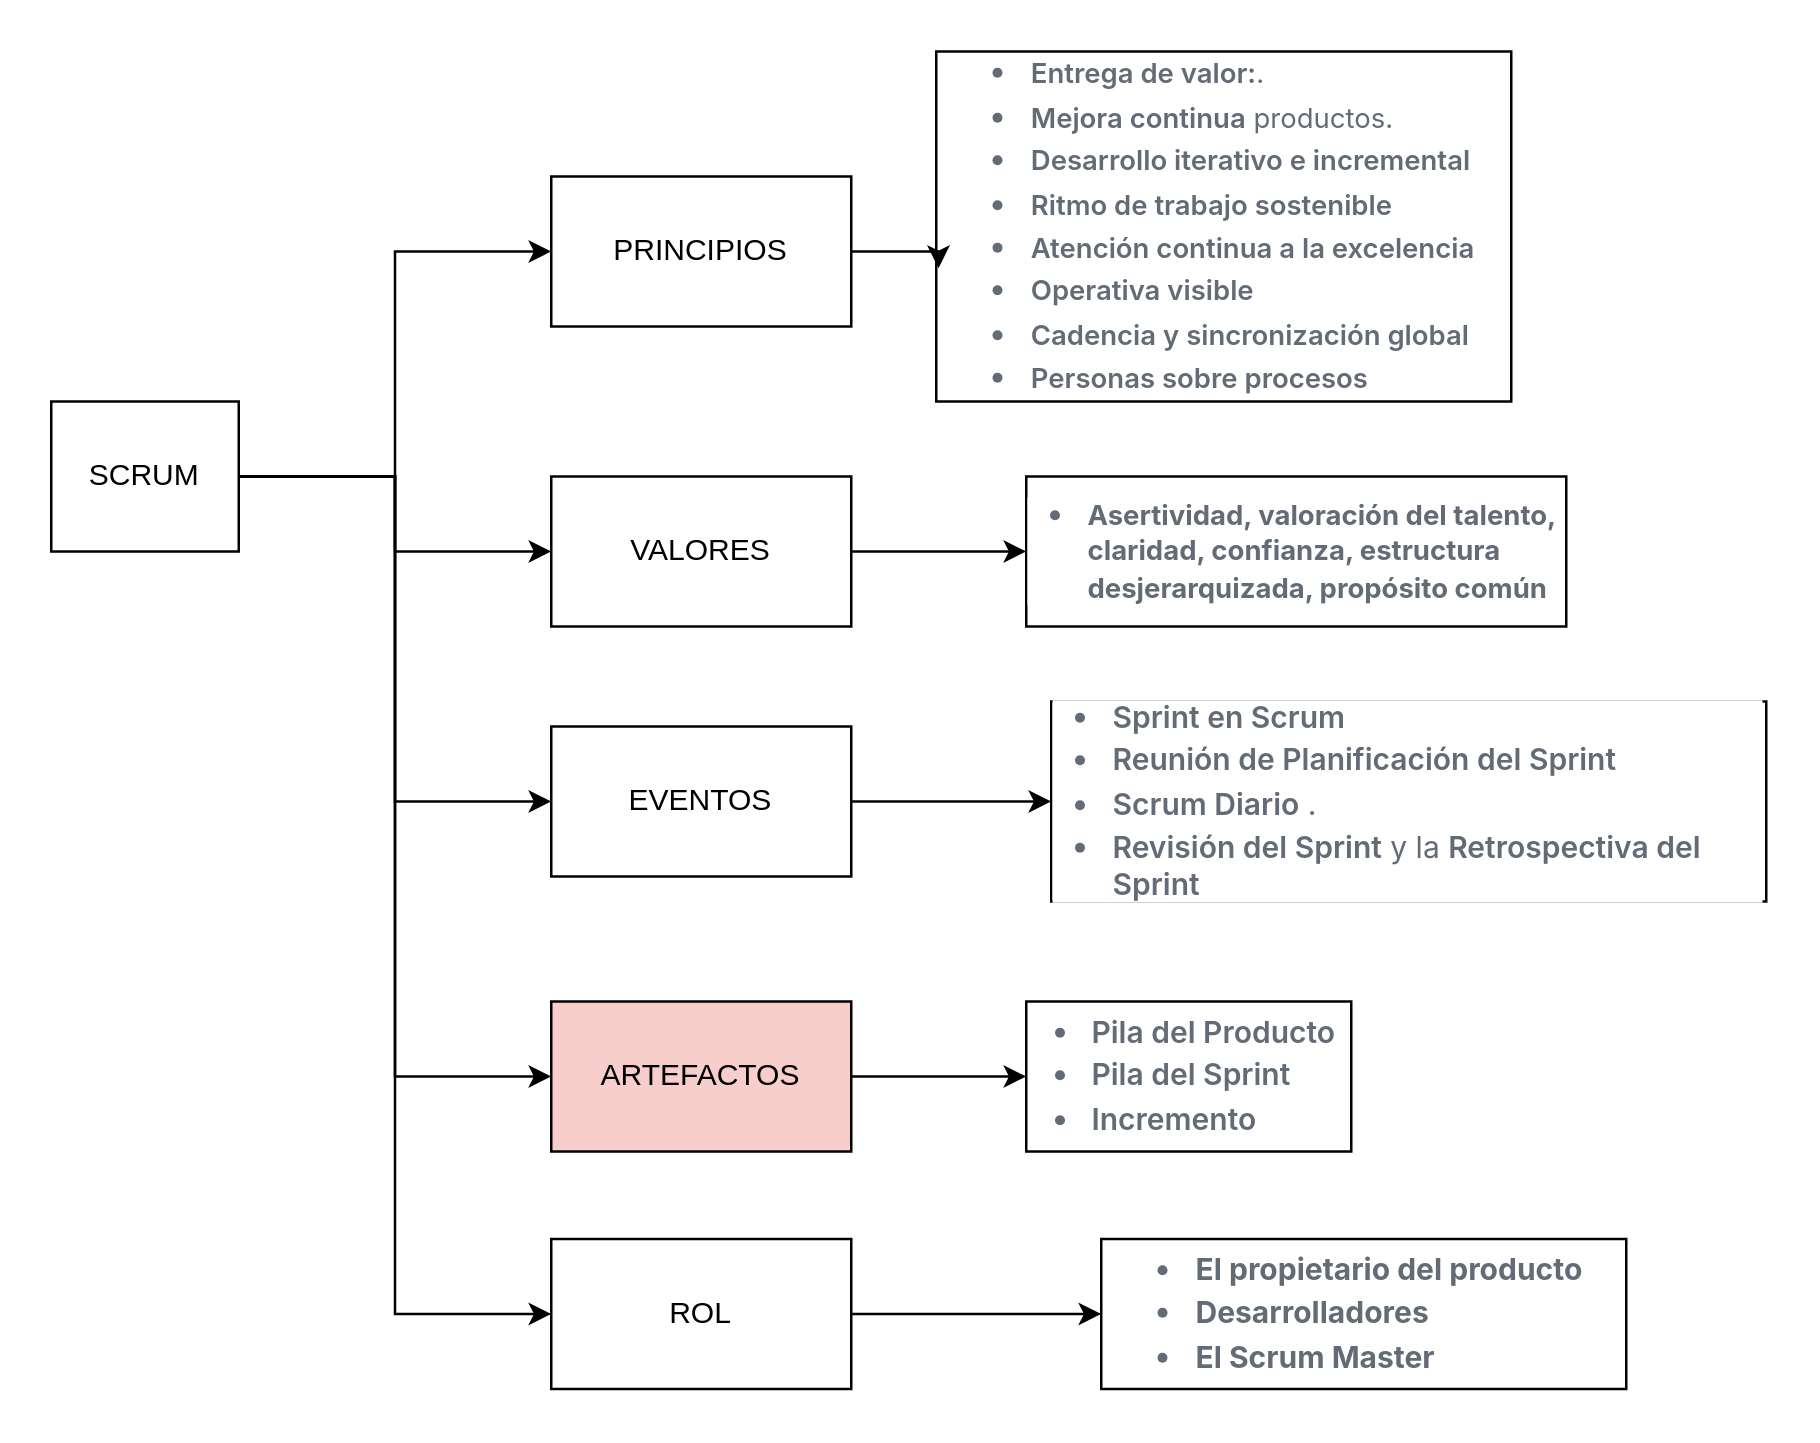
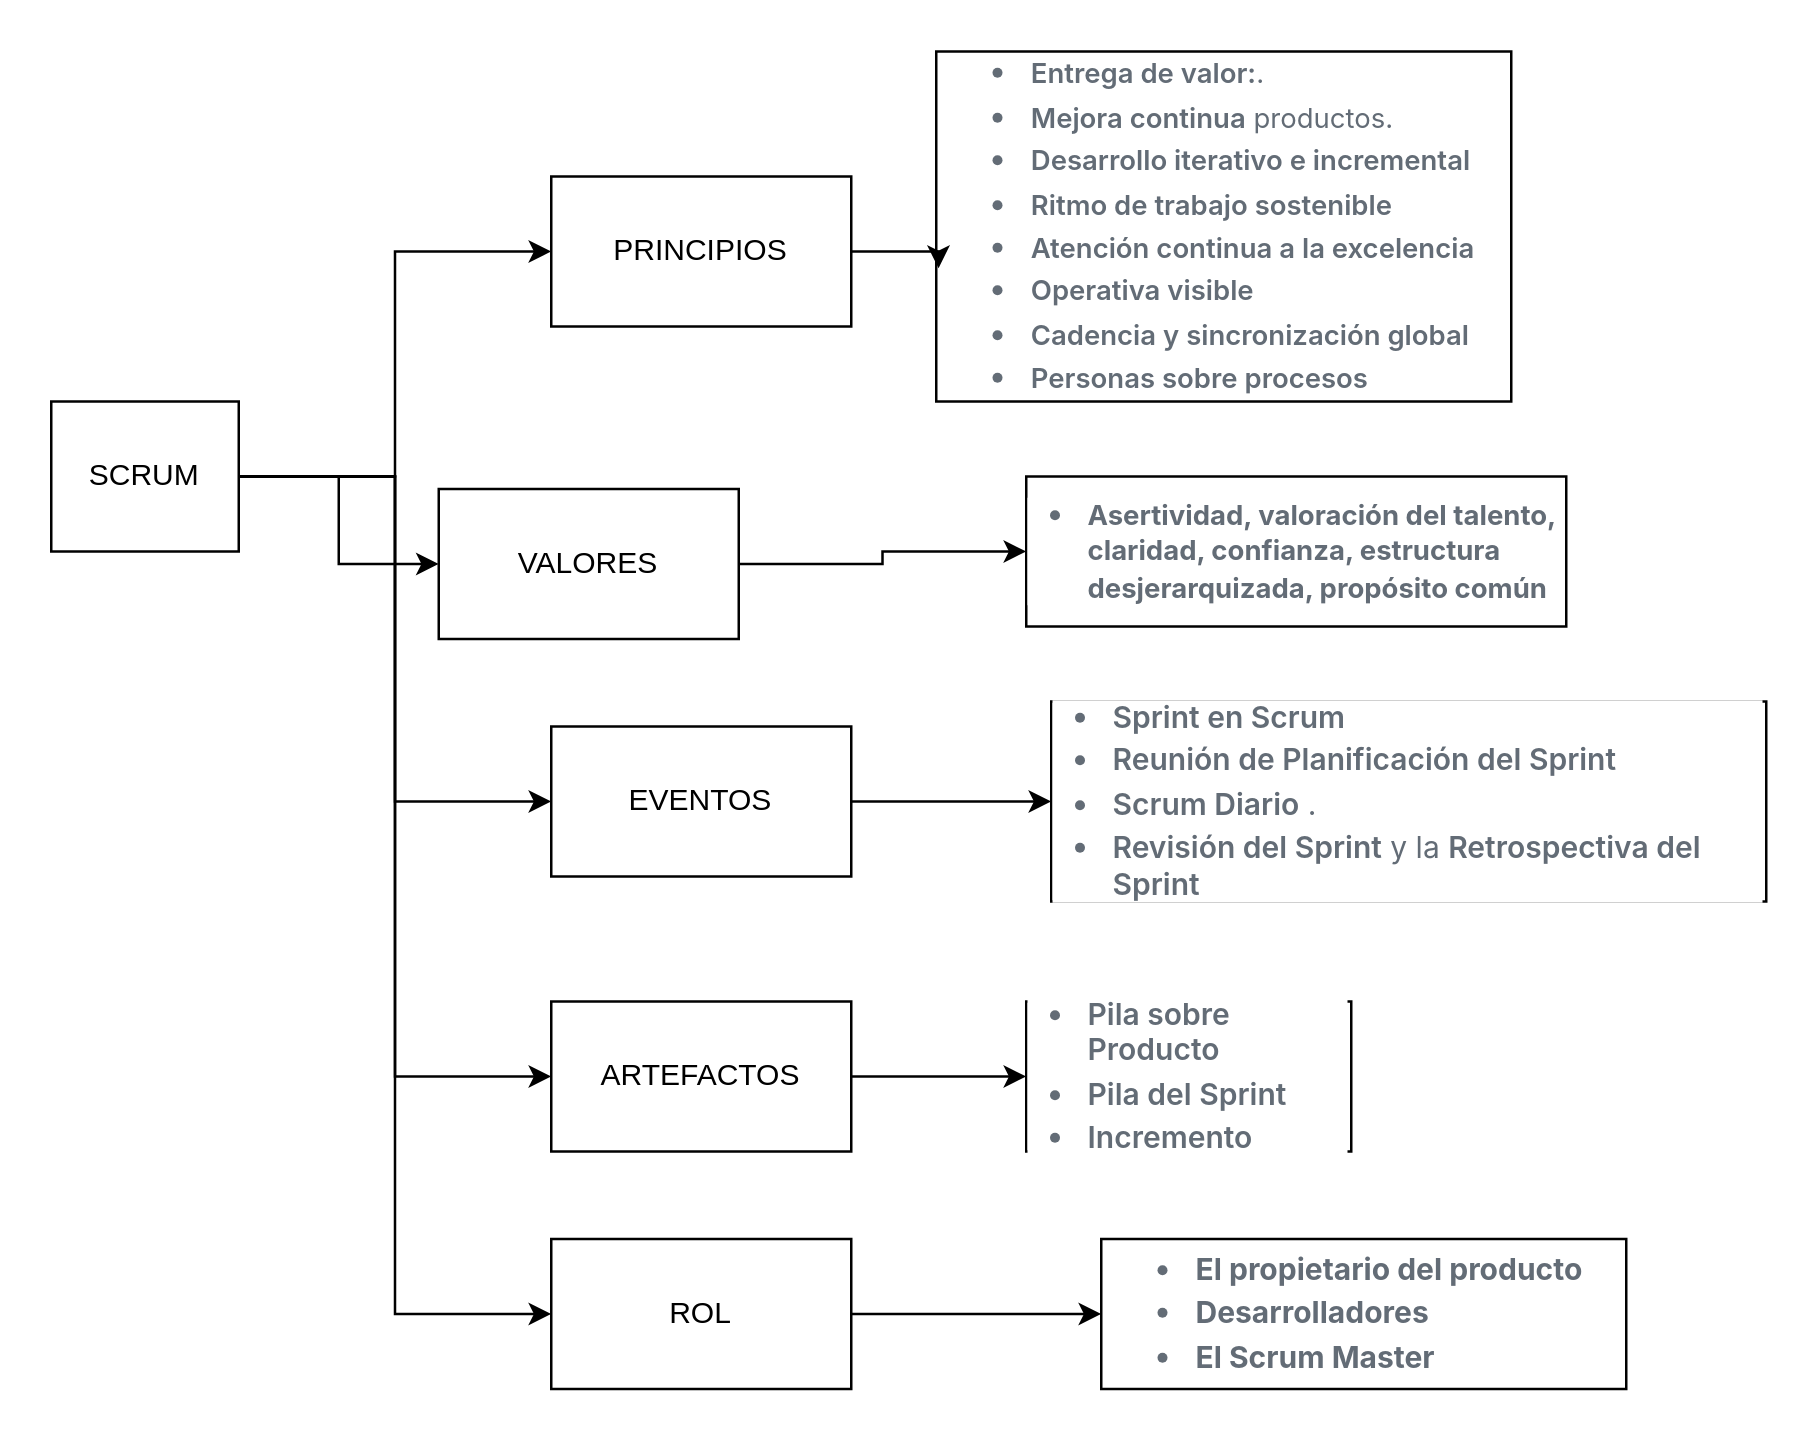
  <mxCell id="0" />
  <mxCell id="1" parent="0" />
  <mxCell id="2" style="edgeStyle=orthogonalEdgeStyle;rounded=0;orthogonalLoop=1;jettySize=auto;html=1;entryX=0;entryY=0.5;entryDx=0;entryDy=0;" edge="1" parent="1" source="7" target="15"><mxGeometry relative="1" as="geometry" /></mxCell>
  <mxCell id="3" style="edgeStyle=orthogonalEdgeStyle;rounded=0;orthogonalLoop=1;jettySize=auto;html=1;entryX=0;entryY=0.5;entryDx=0;entryDy=0;" edge="1" parent="1" source="7" target="18"><mxGeometry relative="1" as="geometry" /></mxCell>
  <mxCell id="4" style="edgeStyle=orthogonalEdgeStyle;rounded=0;orthogonalLoop=1;jettySize=auto;html=1;entryX=0;entryY=0.5;entryDx=0;entryDy=0;" edge="1" parent="1" source="7" target="8"><mxGeometry relative="1" as="geometry" /></mxCell>
  <mxCell id="5" style="edgeStyle=orthogonalEdgeStyle;rounded=0;orthogonalLoop=1;jettySize=auto;html=1;entryX=0;entryY=0.5;entryDx=0;entryDy=0;" edge="1" parent="1" source="7" target="10"><mxGeometry relative="1" as="geometry" /></mxCell>
  <mxCell id="6" style="edgeStyle=orthogonalEdgeStyle;rounded=0;orthogonalLoop=1;jettySize=auto;html=1;entryX=0;entryY=0.5;entryDx=0;entryDy=0;" edge="1" parent="1" source="7" target="21"><mxGeometry relative="1" as="geometry" /></mxCell>
  <mxCell id="7" value="SCRUM" style="rounded=0;whiteSpace=wrap;html=1;" vertex="1" parent="1"><mxGeometry x="20" y="160" width="75" height="60" as="geometry" /></mxCell>
  <mxCell id="8" value="PRINCIPIOS" style="rounded=0;whiteSpace=wrap;html=1;" vertex="1" parent="1"><mxGeometry x="220" y="70" width="120" height="60" as="geometry" /></mxCell>
  <mxCell id="9" value="" style="edgeStyle=orthogonalEdgeStyle;rounded=0;orthogonalLoop=1;jettySize=auto;html=1;" edge="1" parent="1" source="10" target="13"><mxGeometry relative="1" as="geometry" /></mxCell>
- <mxCell id="10" value="VALORES" style="rounded=0;whiteSpace=wrap;html=1;" vertex="1" parent="1"><mxGeometry x="220" y="190" width="120" height="60" as="geometry" /></mxCell>
+ <mxCell id="10" value="VALORES" style="rounded=0;whiteSpace=wrap;html=1;" vertex="1" parent="1"><mxGeometry x="175" y="195" width="120" height="60" as="geometry" /></mxCell>
  <mxCell id="11" value="&lt;ul style=&quot;box-sizing: border-box; padding-left: 2em; margin-top: 0px; margin-bottom: 0px; color: rgb(99, 108, 118); font-family: -apple-system, BlinkMacSystemFont, &amp;quot;Segoe UI&amp;quot;, &amp;quot;Noto Sans&amp;quot;, Helvetica, Arial, sans-serif, &amp;quot;Apple Color Emoji&amp;quot;, &amp;quot;Segoe UI Emoji&amp;quot;; text-align: start; background-color: rgb(255, 255, 255);&quot;&gt;&lt;li style=&quot;box-sizing: border-box;&quot;&gt;&lt;font style=&quot;font-size: 11px;&quot;&gt;&lt;span style=&quot;box-sizing: border-box; font-weight: var(--base-text-weight-semibold, 600);&quot;&gt;Entrega de valor:&lt;/span&gt;&lt;font style=&quot;&quot;&gt;.&lt;/font&gt;&lt;/font&gt;&lt;/li&gt;&lt;li style=&quot;box-sizing: border-box; margin-top: 0.25em;&quot;&gt;&lt;font style=&quot;font-size: 11px;&quot;&gt;&lt;span style=&quot;box-sizing: border-box; font-weight: var(--base-text-weight-semibold, 600);&quot;&gt;Mejora continua&lt;/span&gt;&lt;font style=&quot;&quot;&gt;&amp;nbsp;productos.&lt;/font&gt;&lt;/font&gt;&lt;/li&gt;&lt;li style=&quot;box-sizing: border-box; margin-top: 0.25em;&quot;&gt;&lt;span style=&quot;box-sizing: border-box; font-weight: var(--base-text-weight-semibold, 600);&quot;&gt;&lt;font style=&quot;font-size: 11px;&quot;&gt;Desarrollo iterativo e incremental&lt;/font&gt;&lt;/span&gt;&lt;/li&gt;&lt;li style=&quot;box-sizing: border-box; margin-top: 0.25em;&quot;&gt;&lt;span style=&quot;box-sizing: border-box; font-weight: var(--base-text-weight-semibold, 600);&quot;&gt;&lt;font style=&quot;font-size: 11px;&quot;&gt;Ritmo de trabajo sostenible&lt;/font&gt;&lt;/span&gt;&lt;/li&gt;&lt;li style=&quot;box-sizing: border-box; margin-top: 0.25em;&quot;&gt;&lt;span style=&quot;box-sizing: border-box; font-weight: var(--base-text-weight-semibold, 600);&quot;&gt;&lt;font style=&quot;font-size: 11px;&quot;&gt;Atención continua a la excelencia&lt;/font&gt;&lt;/span&gt;&lt;/li&gt;&lt;li style=&quot;box-sizing: border-box; margin-top: 0.25em;&quot;&gt;&lt;span style=&quot;box-sizing: border-box; font-weight: var(--base-text-weight-semibold, 600);&quot;&gt;&lt;font style=&quot;font-size: 11px;&quot;&gt;Operativa visible&lt;/font&gt;&lt;/span&gt;&lt;/li&gt;&lt;li style=&quot;box-sizing: border-box; margin-top: 0.25em;&quot;&gt;&lt;span style=&quot;box-sizing: border-box; font-weight: var(--base-text-weight-semibold, 600);&quot;&gt;&lt;font style=&quot;font-size: 11px;&quot;&gt;Cadencia y sincronización global&lt;/font&gt;&lt;/span&gt;&lt;/li&gt;&lt;li style=&quot;box-sizing: border-box; margin-top: 0.25em;&quot;&gt;&lt;span style=&quot;box-sizing: border-box; font-weight: var(--base-text-weight-semibold, 600);&quot;&gt;&lt;font style=&quot;font-size: 11px;&quot;&gt;Personas sobre procesos&lt;/font&gt;&lt;/span&gt;&lt;/li&gt;&lt;/ul&gt;" style="rounded=0;whiteSpace=wrap;html=1;" vertex="1" parent="1"><mxGeometry x="374" y="20" width="230" height="140" as="geometry" /></mxCell>
  <mxCell id="12" style="edgeStyle=orthogonalEdgeStyle;rounded=0;orthogonalLoop=1;jettySize=auto;html=1;exitX=1;exitY=0.5;exitDx=0;exitDy=0;entryX=0.004;entryY=0.619;entryDx=0;entryDy=0;entryPerimeter=0;" edge="1" parent="1" source="8" target="11"><mxGeometry relative="1" as="geometry" /></mxCell>
  <mxCell id="13" value="&lt;ul style=&quot;box-sizing: border-box; padding-left: 2em; margin-top: 0px; margin-bottom: 0px; color: rgb(99, 108, 118); font-family: -apple-system, BlinkMacSystemFont, &amp;quot;Segoe UI&amp;quot;, &amp;quot;Noto Sans&amp;quot;, Helvetica, Arial, sans-serif, &amp;quot;Apple Color Emoji&amp;quot;, &amp;quot;Segoe UI Emoji&amp;quot;; text-align: start; background-color: rgb(255, 255, 255);&quot;&gt;&lt;li style=&quot;box-sizing: border-box;&quot;&gt;&lt;span style=&quot;&quot;&gt;&lt;font style=&quot;font-size: 11px;&quot;&gt;&lt;b&gt;Asertividad, valoración del talento, claridad, confianza, estructura desjerarquizada, propósito común&lt;/b&gt;&lt;/font&gt;&lt;/span&gt;&lt;br&gt;&lt;/li&gt;&lt;/ul&gt;" style="rounded=0;whiteSpace=wrap;html=1;" vertex="1" parent="1"><mxGeometry x="410" y="190" width="216" height="60" as="geometry" /></mxCell>
  <mxCell id="14" value="" style="edgeStyle=orthogonalEdgeStyle;rounded=0;orthogonalLoop=1;jettySize=auto;html=1;" edge="1" parent="1" source="15" target="16"><mxGeometry relative="1" as="geometry" /></mxCell>
  <mxCell id="15" value="EVENTOS" style="rounded=0;whiteSpace=wrap;html=1;" vertex="1" parent="1"><mxGeometry x="220" y="290" width="120" height="60" as="geometry" /></mxCell>
  <mxCell id="16" value="&lt;ul style=&quot;box-sizing: border-box; padding-left: 2em; margin-top: 0px; margin-bottom: 0px; color: rgb(99, 108, 118); font-family: -apple-system, BlinkMacSystemFont, &amp;quot;Segoe UI&amp;quot;, &amp;quot;Noto Sans&amp;quot;, Helvetica, Arial, sans-serif, &amp;quot;Apple Color Emoji&amp;quot;, &amp;quot;Segoe UI Emoji&amp;quot;; text-align: start; background-color: rgb(255, 255, 255);&quot;&gt;&lt;li style=&quot;box-sizing: border-box;&quot;&gt;&lt;span style=&quot;box-sizing: border-box; font-weight: var(--base-text-weight-semibold, 600);&quot;&gt;Sprint en Scrum&lt;/span&gt;&amp;nbsp;&lt;/li&gt;&lt;li style=&quot;box-sizing: border-box; margin-top: 0.25em;&quot;&gt;&lt;span style=&quot;box-sizing: border-box; font-weight: var(--base-text-weight-semibold, 600);&quot;&gt;Reunión de Planificación del Sprint&lt;/span&gt;&amp;nbsp;&lt;/li&gt;&lt;li style=&quot;box-sizing: border-box; margin-top: 0.25em;&quot;&gt;&lt;span style=&quot;box-sizing: border-box; font-weight: var(--base-text-weight-semibold, 600);&quot;&gt;Scrum Diario&lt;/span&gt;&lt;font&gt;&amp;nbsp;.&lt;/font&gt;&lt;/li&gt;&lt;li style=&quot;box-sizing: border-box; margin-top: 0.25em;&quot;&gt;&lt;span style=&quot;box-sizing: border-box; font-weight: var(--base-text-weight-semibold, 600);&quot;&gt;Revisión del Sprint&lt;/span&gt; y la &lt;span style=&quot;box-sizing: border-box; font-weight: var(--base-text-weight-semibold, 600);&quot;&gt;Retrospectiva del Sprint&lt;/span&gt;&lt;/li&gt;&lt;/ul&gt;" style="rounded=0;whiteSpace=wrap;html=1;" vertex="1" parent="1"><mxGeometry x="420" y="280" width="286" height="80" as="geometry" /></mxCell>
  <mxCell id="17" value="" style="edgeStyle=orthogonalEdgeStyle;rounded=0;orthogonalLoop=1;jettySize=auto;html=1;" edge="1" parent="1" source="18" target="19"><mxGeometry relative="1" as="geometry" /></mxCell>
- <mxCell id="18" value="ARTEFACTOS" style="rounded=0;whiteSpace=wrap;html=1;fillColor=#f8cecc;" vertex="1" parent="1"><mxGeometry x="220" y="400" width="120" height="60" as="geometry" /></mxCell>
- <mxCell id="19" value="&lt;ul style=&quot;box-sizing: border-box; padding-left: 2em; margin-top: 0px; margin-bottom: 0px; color: rgb(99, 108, 118); font-family: -apple-system, BlinkMacSystemFont, &amp;quot;Segoe UI&amp;quot;, &amp;quot;Noto Sans&amp;quot;, Helvetica, Arial, sans-serif, &amp;quot;Apple Color Emoji&amp;quot;, &amp;quot;Segoe UI Emoji&amp;quot;; text-align: start; background-color: rgb(255, 255, 255);&quot;&gt;&lt;li style=&quot;box-sizing: border-box;&quot;&gt;&lt;span style=&quot;box-sizing: border-box; font-weight: var(--base-text-weight-semibold, 600);&quot;&gt;Pila del Producto&lt;/span&gt;&amp;nbsp;&lt;/li&gt;&lt;li style=&quot;box-sizing: border-box; margin-top: 0.25em;&quot;&gt;&lt;span style=&quot;box-sizing: border-box; font-weight: var(--base-text-weight-semibold, 600);&quot;&gt;Pila del Sprint&lt;/span&gt;&amp;nbsp;&lt;/li&gt;&lt;li style=&quot;box-sizing: border-box; margin-top: 0.25em;&quot;&gt;&lt;span style=&quot;box-sizing: border-box; font-weight: var(--base-text-weight-semibold, 600);&quot;&gt;Incremento&lt;/span&gt;&lt;/li&gt;&lt;/ul&gt;" style="rounded=0;whiteSpace=wrap;html=1;" vertex="1" parent="1"><mxGeometry x="410" y="400" width="130" height="60" as="geometry" /></mxCell>
+ <mxCell id="18" value="ARTEFACTOS" style="rounded=0;whiteSpace=wrap;html=1;" vertex="1" parent="1"><mxGeometry x="220" y="400" width="120" height="60" as="geometry" /></mxCell>
+ <mxCell id="19" value="&lt;ul style=&quot;box-sizing: border-box; padding-left: 2em; margin-top: 0px; margin-bottom: 0px; color: rgb(99, 108, 118); font-family: -apple-system, BlinkMacSystemFont, &amp;quot;Segoe UI&amp;quot;, &amp;quot;Noto Sans&amp;quot;, Helvetica, Arial, sans-serif, &amp;quot;Apple Color Emoji&amp;quot;, &amp;quot;Segoe UI Emoji&amp;quot;; text-align: start; background-color: rgb(255, 255, 255);&quot;&gt;&lt;li style=&quot;box-sizing: border-box;&quot;&gt;&lt;span style=&quot;box-sizing: border-box; font-weight: var(--base-text-weight-semibold, 600);&quot;&gt;Pila sobre Producto&lt;/span&gt;&amp;nbsp;&lt;/li&gt;&lt;li style=&quot;box-sizing: border-box; margin-top: 0.25em;&quot;&gt;&lt;span style=&quot;box-sizing: border-box; font-weight: var(--base-text-weight-semibold, 600);&quot;&gt;Pila del Sprint&lt;/span&gt;&amp;nbsp;&lt;/li&gt;&lt;li style=&quot;box-sizing: border-box; margin-top: 0.25em;&quot;&gt;&lt;span style=&quot;box-sizing: border-box; font-weight: var(--base-text-weight-semibold, 600);&quot;&gt;Incremento&lt;/span&gt;&lt;/li&gt;&lt;/ul&gt;" style="rounded=0;whiteSpace=wrap;html=1;" vertex="1" parent="1"><mxGeometry x="410" y="400" width="130" height="60" as="geometry" /></mxCell>
  <mxCell id="20" value="" style="edgeStyle=orthogonalEdgeStyle;rounded=0;orthogonalLoop=1;jettySize=auto;html=1;" edge="1" parent="1" source="21" target="22"><mxGeometry relative="1" as="geometry" /></mxCell>
  <mxCell id="21" value="ROL" style="rounded=0;whiteSpace=wrap;html=1;" vertex="1" parent="1"><mxGeometry x="220" y="495" width="120" height="60" as="geometry" /></mxCell>
  <mxCell id="22" value="&lt;ul style=&quot;box-sizing: border-box; padding-left: 2em; margin-top: 0px; margin-bottom: 0px; color: rgb(99, 108, 118); font-family: -apple-system, BlinkMacSystemFont, &amp;quot;Segoe UI&amp;quot;, &amp;quot;Noto Sans&amp;quot;, Helvetica, Arial, sans-serif, &amp;quot;Apple Color Emoji&amp;quot;, &amp;quot;Segoe UI Emoji&amp;quot;; text-align: start; background-color: rgb(255, 255, 255);&quot;&gt;&lt;li style=&quot;box-sizing: border-box;&quot;&gt;&lt;b&gt;El propietario del producto&amp;nbsp;&lt;/b&gt;&lt;/li&gt;&lt;li style=&quot;box-sizing: border-box; margin-top: 0.25em;&quot;&gt;&lt;b&gt;Desarrolladores &lt;/b&gt;&lt;/li&gt;&lt;li style=&quot;box-sizing: border-box; margin-top: 0.25em;&quot;&gt;&lt;b&gt;El Scrum Master&lt;/b&gt;&lt;/li&gt;&lt;/ul&gt;" style="rounded=0;whiteSpace=wrap;html=1;" vertex="1" parent="1"><mxGeometry x="440" y="495" width="210" height="60" as="geometry" /></mxCell>
